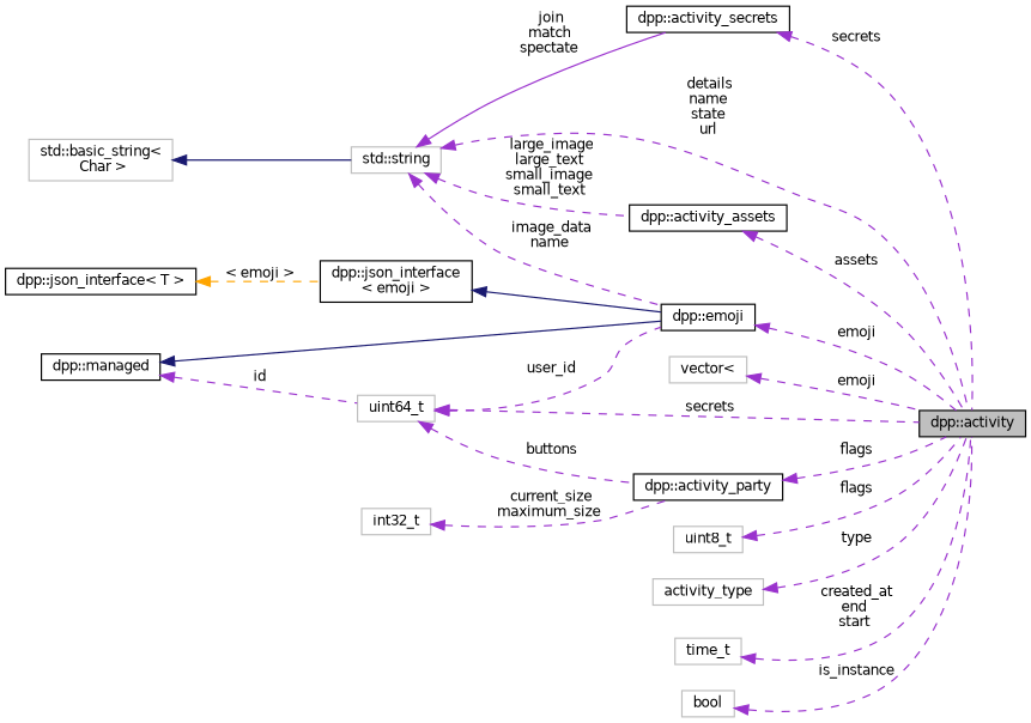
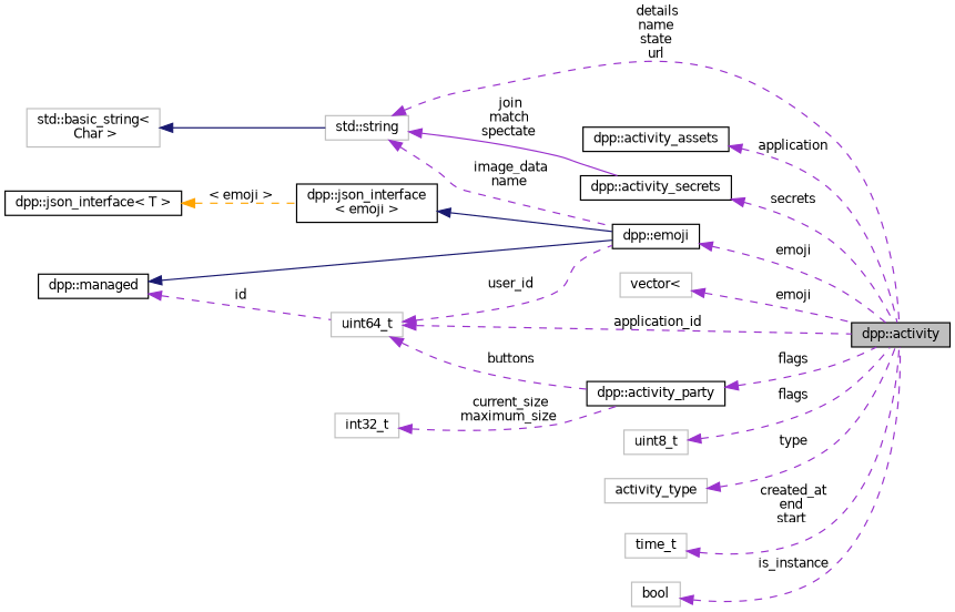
  digraph {
    rankdir=LR
    node [color=grey75 fontname=Helvetica fontsize=10 shape=record]
    edge [color=darkorchid3 dir=back fontname=Helvetica fontsize=10 labelfontname=Helvetica labelfontsize=10 style=dashed]
    n1 [color=black fillcolor=grey75 fontcolor=black height=0.2 label="dpp::activity" style=filled width=0.4]
    n2 [height=0.2 label="std::string" width=0.4]
    n3 [color=black height=0.2 label="dpp::activity_assets" width=0.4]
    n4 [color=black height=0.2 label="dpp::emoji" width=0.4]
    n5 [color=black height=0.2 label="dpp::activity_secrets" width=0.4]
    n6 [height=0.2 label="std::basic_string\<\l Char \>" width=0.4]
    n7 [height=0.2 label="vector\<" width=0.4]
    n8 [color=black height=0.2 label="dpp::managed" width=0.4]
    n9 [height=0.2 label=uint64_t width=0.4]
    n10 [color=black height=0.2 label="dpp::activity_party" width=0.4]
    n11 [color=black height=0.2 label="dpp::json_interface\l\< emoji \>" width=0.4]
    n12 [color=black height=0.2 label="dpp::json_interface\< T \>" width=0.4]
    n13 [height=0.2 label=uint8_t width=0.4]
    n14 [height=0.2 label=int32_t width=0.4]
    n15 [height=0.2 label=activity_type width=0.4]
    n16 [height=0.2 label=time_t width=0.4]
    n17 [height=0.2 label=bool width=0.4]
    n2 -> n1 [label=" details\nname\nstate\nurl"]
-   n2 -> n3 [label=" large_image\nlarge_text\nsmall_image\nsmall_text"]
    n2 -> n4 [label=" image_data\nname"]
    n2 -> n5 [label=" join\nmatch\nspectate" style=solid]
-   n3 -> n1 [label=" assets"]
+   n3 -> n1 [label=" application"]
    n4 -> n1 [label=" emoji"]
    n5 -> n1 [label=" secrets"]
    n6 -> n2 [color=midnightblue style=solid]
    n7 -> n1 [label=" emoji"]
    n8 -> n4 [color=midnightblue style=solid]
    n8 -> n9 [label=" id"]
-   n9 -> n1 [label=" secrets"]
+   n9 -> n1 [label=" application_id"]
    n9 -> n4 [label=" user_id"]
    n9 -> n10 [label=" buttons"]
    n10 -> n1 [label=" flags"]
    n11 -> n4 [color=midnightblue style=solid]
    n12 -> n11 [color=orange label=" \< emoji \>"]
    n13 -> n1 [label=" flags"]
    n14 -> n10 [label=" current_size\nmaximum_size"]
    n15 -> n1 [label=" type"]
    n16 -> n1 [label=" created_at\nend\nstart"]
    n17 -> n1 [label=" is_instance"]
  }
